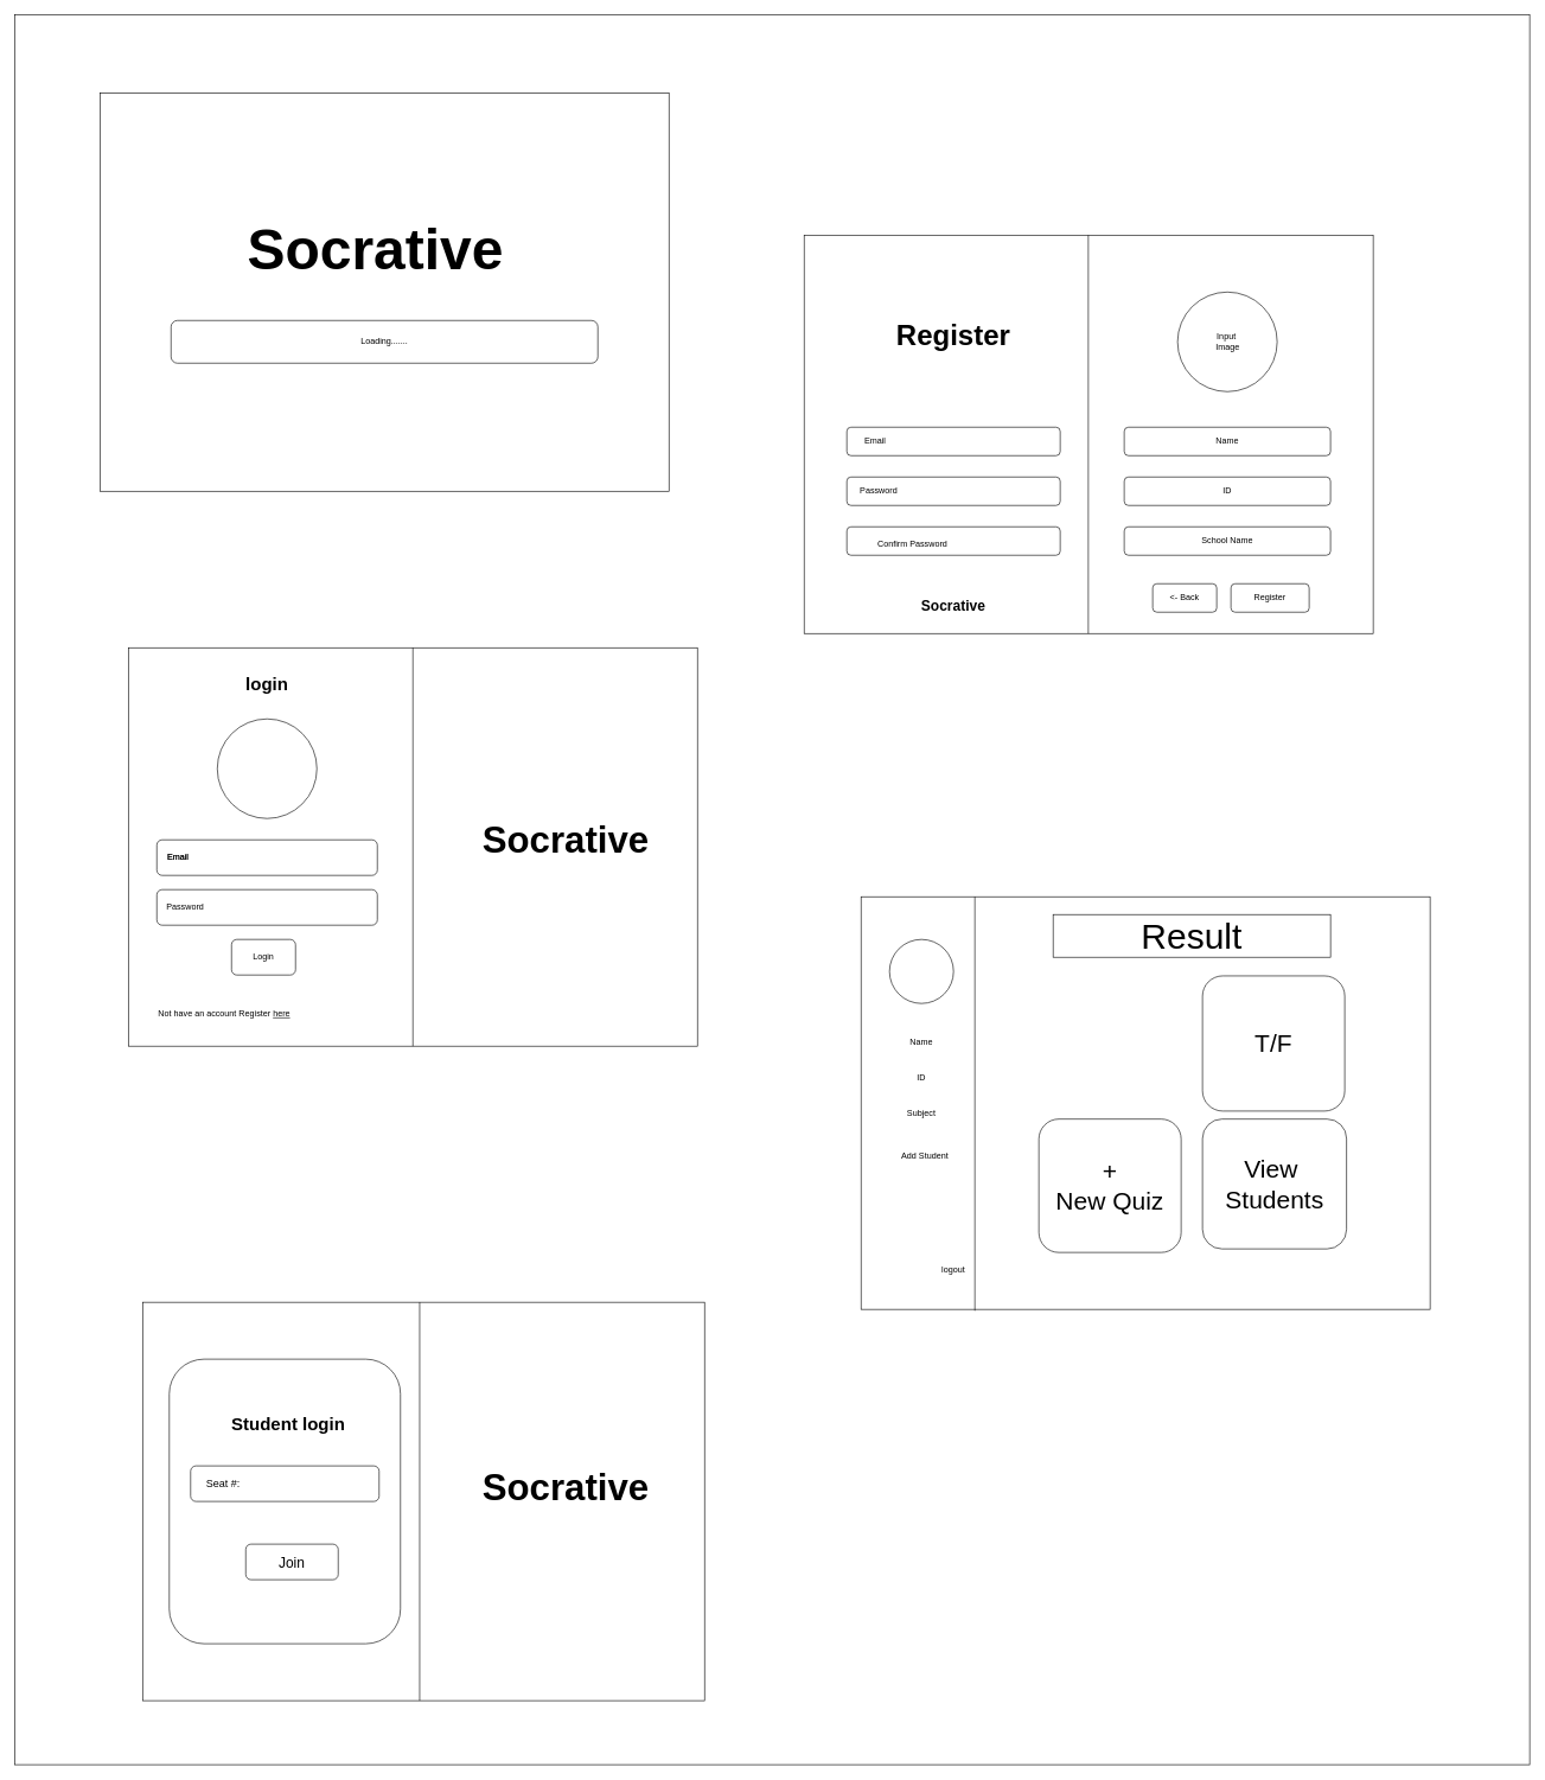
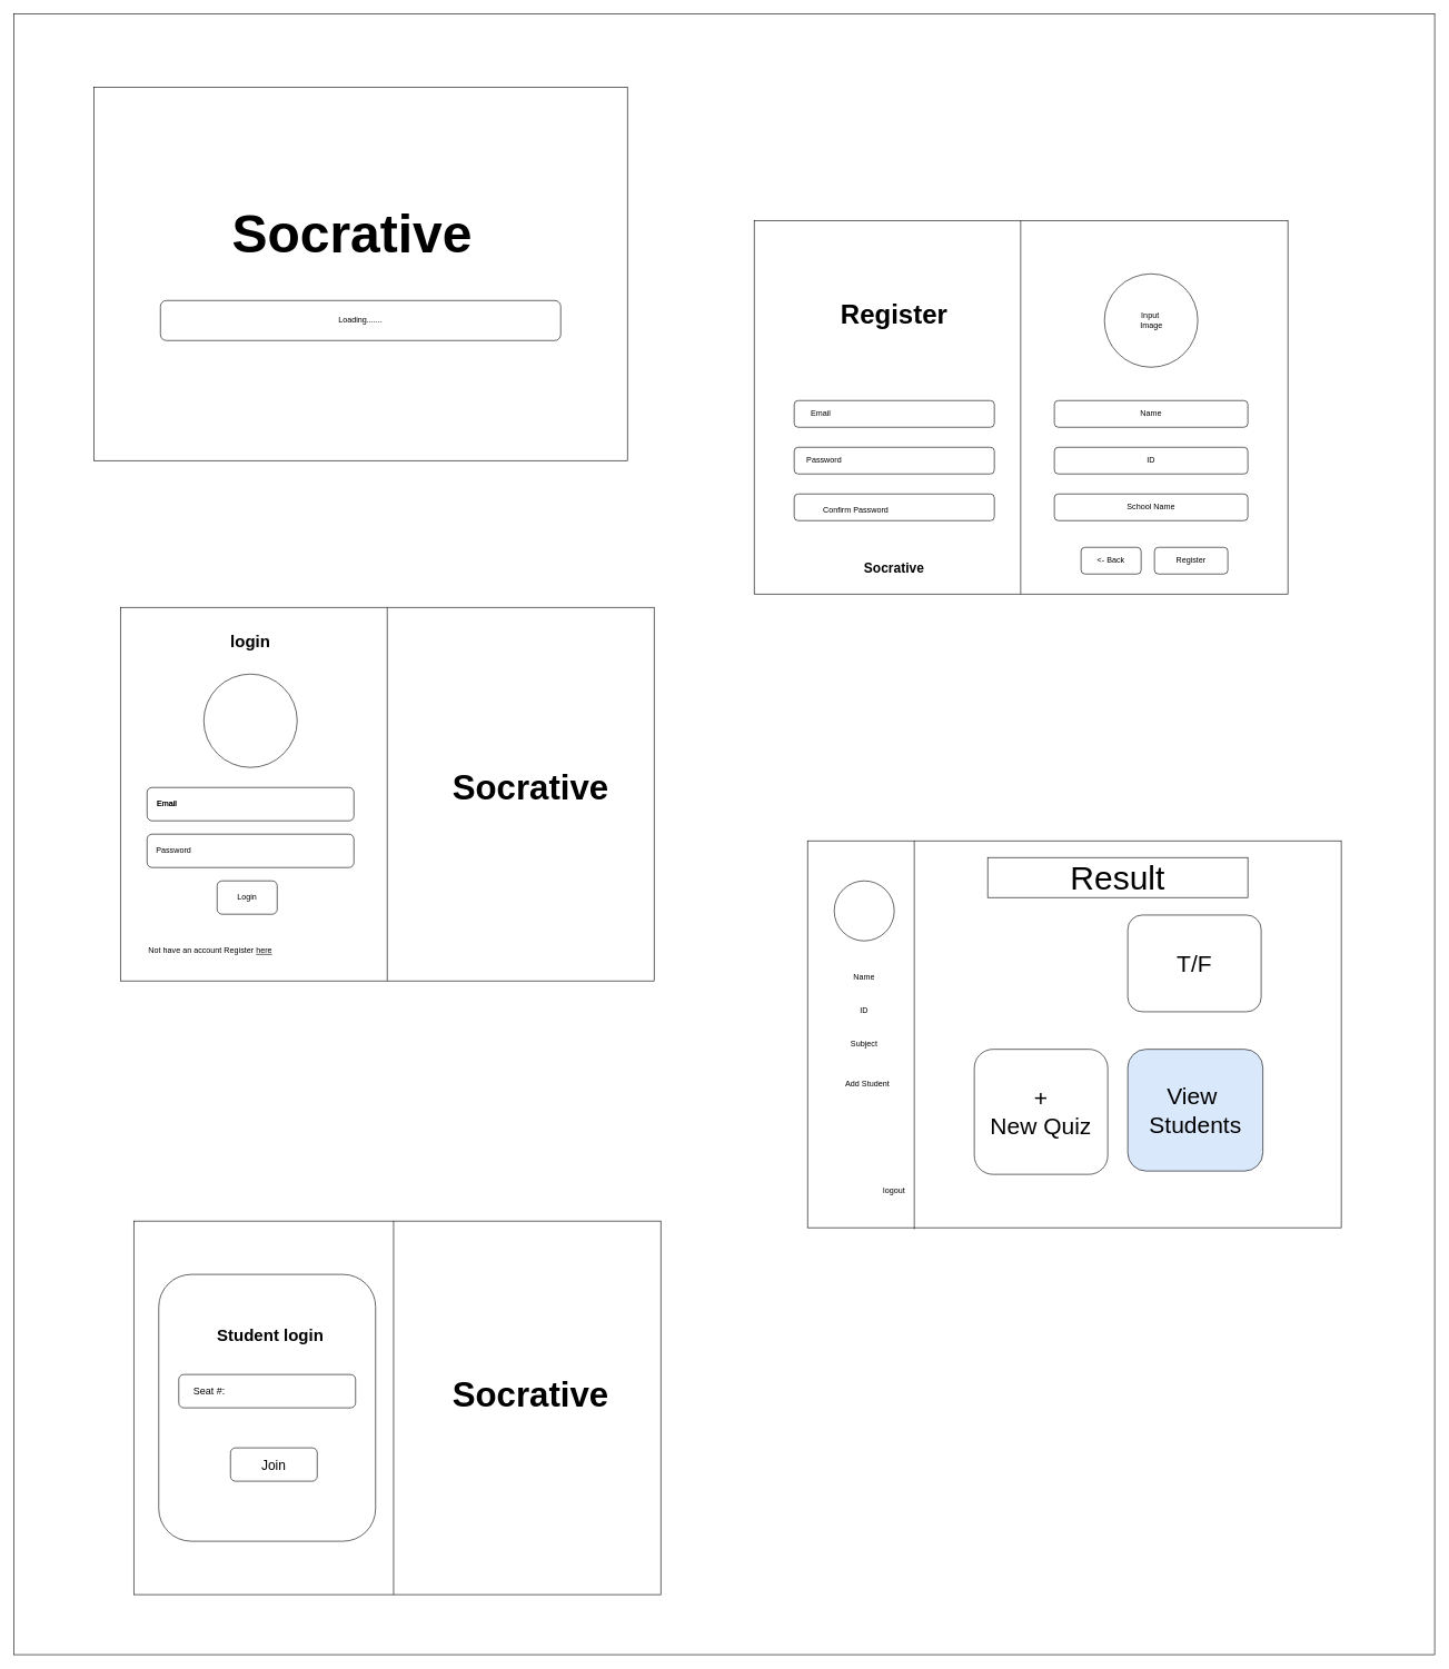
  <mxCell id="0" />
  <mxCell id="1" parent="0" />
  <mxCell id="2" value="" style="rounded=0;whiteSpace=wrap;html=1;" vertex="1" parent="1"><mxGeometry x="20" y="20" width="2130" height="2460" as="geometry" /></mxCell>
  <mxCell id="3" value="" style="rounded=0;whiteSpace=wrap;html=1;" parent="1" vertex="1"><mxGeometry x="180" y="910" width="800" height="560" as="geometry" /></mxCell>
  <mxCell id="4" value="" style="ellipse;whiteSpace=wrap;html=1;aspect=fixed;" parent="1" vertex="1"><mxGeometry x="305" y="1010" width="140" height="140" as="geometry" /></mxCell>
  <mxCell id="5" value="" style="endArrow=none;html=1;exitX=0.5;exitY=0;exitDx=0;exitDy=0;entryX=0.5;entryY=1;entryDx=0;entryDy=0;" parent="1" source="3" target="3" edge="1"><mxGeometry width="50" height="50" relative="1" as="geometry"><mxPoint x="580" y="920" as="sourcePoint" /><mxPoint x="580" y="1460" as="targetPoint" /></mxGeometry></mxCell>
  <mxCell id="6" value="" style="rounded=1;whiteSpace=wrap;html=1;" parent="1" vertex="1"><mxGeometry x="220" y="1180" width="310" height="50" as="geometry" /></mxCell>
  <mxCell id="7" value="" style="rounded=1;whiteSpace=wrap;html=1;" parent="1" vertex="1"><mxGeometry x="220" y="1250" width="310" height="50" as="geometry" /></mxCell>
  <mxCell id="8" value="&lt;font style=&quot;font-size: 25px&quot;&gt;&lt;b&gt;login&lt;/b&gt;&lt;/font&gt;" style="text;html=1;strokeColor=none;fillColor=none;align=center;verticalAlign=middle;whiteSpace=wrap;rounded=0;" parent="1" vertex="1"><mxGeometry x="330" y="930" width="90" height="60" as="geometry" /></mxCell>
  <mxCell id="9" value="&lt;font style=&quot;font-size: 52px&quot;&gt;&lt;b&gt;Socrative&lt;/b&gt;&lt;/font&gt;" style="text;html=1;strokeColor=none;fillColor=none;align=center;verticalAlign=middle;whiteSpace=wrap;rounded=0;" parent="1" vertex="1"><mxGeometry x="630" y="950" width="330" height="460" as="geometry" /></mxCell>
  <mxCell id="10" value="Email" style="text;html=1;strokeColor=none;fillColor=none;align=center;verticalAlign=middle;whiteSpace=wrap;rounded=0;" parent="1" vertex="1"><mxGeometry x="230" y="1195" width="40" height="20" as="geometry" /></mxCell>
  <mxCell id="11" value="Password" style="text;html=1;strokeColor=none;fillColor=none;align=center;verticalAlign=middle;whiteSpace=wrap;rounded=0;" parent="1" vertex="1"><mxGeometry x="240" y="1265" width="40" height="20" as="geometry" /></mxCell>
  <mxCell id="12" value="" style="rounded=0;whiteSpace=wrap;html=1;" parent="1" vertex="1"><mxGeometry x="1210" y="1260" width="800" height="580" as="geometry" /></mxCell>
  <mxCell id="13" value="" style="ellipse;whiteSpace=wrap;html=1;aspect=fixed;" parent="1" vertex="1"><mxGeometry x="1250" y="1320" width="90" height="90" as="geometry" /></mxCell>
  <mxCell id="14" value="" style="endArrow=none;html=1;" parent="1" edge="1"><mxGeometry width="50" height="50" relative="1" as="geometry"><mxPoint x="1370" y="1842" as="sourcePoint" /><mxPoint x="1370" y="1260" as="targetPoint" /><Array as="points" /></mxGeometry></mxCell>
- <mxCell id="15" value="&lt;font style=&quot;font-size: 35px&quot;&gt;T/F&lt;/font&gt;" style="rounded=1;whiteSpace=wrap;html=1;" parent="1" vertex="1"><mxGeometry x="1690" y="1371.25" width="200" height="190" as="geometry" /></mxCell>
+ <mxCell id="15" value="&lt;font style=&quot;font-size: 35px&quot;&gt;T/F&lt;/font&gt;" style="rounded=1;whiteSpace=wrap;html=1;" parent="1" vertex="1"><mxGeometry x="1690" y="1371.25" width="200" height="145" as="geometry" /></mxCell>
  <mxCell id="16" value="Name" style="text;html=1;strokeColor=none;fillColor=none;align=center;verticalAlign=middle;whiteSpace=wrap;rounded=0;" parent="1" vertex="1"><mxGeometry x="1240" y="1440" width="110" height="50" as="geometry" /></mxCell>
  <mxCell id="17" value="ID" style="text;html=1;strokeColor=none;fillColor=none;align=center;verticalAlign=middle;whiteSpace=wrap;rounded=0;" parent="1" vertex="1"><mxGeometry x="1240" y="1490" width="110" height="50" as="geometry" /></mxCell>
  <mxCell id="18" value="Subject" style="text;html=1;strokeColor=none;fillColor=none;align=center;verticalAlign=middle;whiteSpace=wrap;rounded=0;" parent="1" vertex="1"><mxGeometry x="1240" y="1540" width="110" height="50" as="geometry" /></mxCell>
  <mxCell id="19" value="logout" style="text;html=1;strokeColor=none;fillColor=none;align=center;verticalAlign=middle;whiteSpace=wrap;rounded=0;" parent="1" vertex="1"><mxGeometry x="1285" y="1760" width="110" height="50" as="geometry" /></mxCell>
  <mxCell id="20" value="" style="rounded=0;whiteSpace=wrap;html=1;" parent="1" vertex="1"><mxGeometry x="1130" y="330" width="800" height="560" as="geometry" /></mxCell>
  <mxCell id="21" value="" style="endArrow=none;html=1;exitX=0.5;exitY=0;exitDx=0;exitDy=0;entryX=0.5;entryY=1;entryDx=0;entryDy=0;" parent="1" edge="1"><mxGeometry width="50" height="50" relative="1" as="geometry"><mxPoint x="1529.5" y="330" as="sourcePoint" /><mxPoint x="1529.5" y="890" as="targetPoint" /></mxGeometry></mxCell>
  <mxCell id="22" value="&lt;font style=&quot;font-size: 40px&quot;&gt;&lt;b&gt;Register&lt;/b&gt;&lt;/font&gt;" style="text;html=1;strokeColor=none;fillColor=none;align=center;verticalAlign=middle;whiteSpace=wrap;rounded=0;" parent="1" vertex="1"><mxGeometry x="1320" y="460" width="40" height="20" as="geometry" /></mxCell>
  <mxCell id="23" value="" style="ellipse;whiteSpace=wrap;html=1;aspect=fixed;" parent="1" vertex="1"><mxGeometry x="1655" y="410" width="140" height="140" as="geometry" /></mxCell>
  <mxCell id="24" value="Input&amp;nbsp;&lt;br&gt;Image" style="text;html=1;strokeColor=none;fillColor=none;align=center;verticalAlign=middle;whiteSpace=wrap;rounded=0;" parent="1" vertex="1"><mxGeometry x="1692.5" y="445" width="65" height="70" as="geometry" /></mxCell>
  <mxCell id="25" value="" style="rounded=1;whiteSpace=wrap;html=1;" parent="1" vertex="1"><mxGeometry x="1190" y="600" width="300" height="40" as="geometry" /></mxCell>
  <mxCell id="26" value="" style="rounded=1;whiteSpace=wrap;html=1;" parent="1" vertex="1"><mxGeometry x="1190" y="670" width="300" height="40" as="geometry" /></mxCell>
  <mxCell id="27" value="" style="rounded=1;whiteSpace=wrap;html=1;" parent="1" vertex="1"><mxGeometry x="1190" y="740" width="300" height="40" as="geometry" /></mxCell>
  <mxCell id="28" value="Register" style="rounded=1;whiteSpace=wrap;html=1;" parent="1" vertex="1"><mxGeometry x="1730" y="820" width="110" height="40" as="geometry" /></mxCell>
  <mxCell id="29" value="Email" style="text;html=1;strokeColor=none;fillColor=none;align=center;verticalAlign=middle;whiteSpace=wrap;rounded=0;" parent="1" vertex="1"><mxGeometry x="230" y="1195" width="40" height="20" as="geometry" /></mxCell>
  <mxCell id="30" value="Email" style="text;html=1;strokeColor=none;fillColor=none;align=center;verticalAlign=middle;whiteSpace=wrap;rounded=0;" parent="1" vertex="1"><mxGeometry x="1210" y="610" width="40" height="20" as="geometry" /></mxCell>
  <mxCell id="31" value="Password" style="text;html=1;strokeColor=none;fillColor=none;align=center;verticalAlign=middle;whiteSpace=wrap;rounded=0;" parent="1" vertex="1"><mxGeometry x="1215" y="680" width="40" height="20" as="geometry" /></mxCell>
  <mxCell id="32" value="Confirm Password" style="text;html=1;strokeColor=none;fillColor=none;align=center;verticalAlign=middle;whiteSpace=wrap;rounded=0;" parent="1" vertex="1"><mxGeometry x="1230" y="755" width="105" height="20" as="geometry" /></mxCell>
  <mxCell id="33" value="" style="rounded=0;whiteSpace=wrap;html=1;" parent="1" vertex="1"><mxGeometry x="140" y="130" width="800" height="560" as="geometry" /></mxCell>
  <mxCell id="34" value="&lt;font size=&quot;1&quot;&gt;&lt;b style=&quot;font-size: 80px&quot;&gt;Socrative&lt;/b&gt;&lt;/font&gt;" style="text;html=1;strokeColor=none;fillColor=none;align=center;verticalAlign=middle;whiteSpace=wrap;rounded=0;" parent="1" vertex="1"><mxGeometry x="240" y="130" width="575" height="440" as="geometry" /></mxCell>
  <mxCell id="35" value="Loading......." style="rounded=1;whiteSpace=wrap;html=1;" parent="1" vertex="1"><mxGeometry x="240" y="450" width="600" height="60" as="geometry" /></mxCell>
  <mxCell id="36" value="Login" style="rounded=1;whiteSpace=wrap;html=1;" parent="1" vertex="1"><mxGeometry x="325" y="1320" width="90" height="50" as="geometry" /></mxCell>
  <mxCell id="37" value="Not have an account Register &lt;u&gt;here&lt;/u&gt;" style="text;html=1;strokeColor=none;fillColor=none;align=center;verticalAlign=middle;whiteSpace=wrap;rounded=0;" parent="1" vertex="1"><mxGeometry y="1410" width="290" height="30" as="geometry" x="170" /></mxCell>
  <mxCell id="38" value="Name" style="rounded=1;whiteSpace=wrap;html=1;" parent="1" vertex="1"><mxGeometry x="1580" y="600" width="290" height="40" as="geometry" /></mxCell>
  <mxCell id="39" value="ID" style="rounded=1;whiteSpace=wrap;html=1;" parent="1" vertex="1"><mxGeometry x="1580" y="670" width="290" height="40" as="geometry" /></mxCell>
  <mxCell id="40" value="School Name" style="rounded=1;whiteSpace=wrap;html=1;" parent="1" vertex="1"><mxGeometry x="1580" y="740" width="290" height="40" as="geometry" /></mxCell>
  <mxCell id="41" value="&amp;lt;- Back" style="rounded=1;whiteSpace=wrap;html=1;" parent="1" vertex="1"><mxGeometry x="1620" y="820" width="90" height="40" as="geometry" /></mxCell>
  <mxCell id="42" value="Add Student" style="text;html=1;strokeColor=none;fillColor=none;align=center;verticalAlign=middle;whiteSpace=wrap;rounded=0;" parent="1" vertex="1"><mxGeometry x="1245" y="1600" width="110" height="50" as="geometry" /></mxCell>
  <mxCell id="43" value="&lt;font size=&quot;1&quot;&gt;&lt;b style=&quot;font-size: 20px&quot;&gt;Socrative&lt;/b&gt;&lt;/font&gt;" style="text;html=1;strokeColor=none;fillColor=none;align=center;verticalAlign=middle;whiteSpace=wrap;rounded=0;" parent="1" vertex="1"><mxGeometry x="1221.25" y="820" width="237.5" height="60" as="geometry" /></mxCell>
  <mxCell id="44" value="&lt;font style=&quot;font-size: 35px&quot;&gt;+&lt;br&gt;New Quiz&lt;br&gt;&lt;/font&gt;" style="rounded=1;whiteSpace=wrap;html=1;" parent="1" vertex="1"><mxGeometry x="1460" y="1572.5" width="200" height="187.5" as="geometry" /></mxCell>
- <mxCell id="45" value="&lt;font style=&quot;font-size: 35px&quot;&gt;View&amp;nbsp;&lt;br&gt;Students&lt;/font&gt;" style="rounded=1;whiteSpace=wrap;html=1;" parent="1" vertex="1"><mxGeometry x="1690" y="1572.5" width="202.5" height="182.5" as="geometry" /></mxCell>
+ <mxCell id="45" value="&lt;font style=&quot;font-size: 35px&quot;&gt;View&amp;nbsp;&lt;br&gt;Students&lt;/font&gt;" style="rounded=1;whiteSpace=wrap;html=1;fillColor=#dae8fc;" parent="1" vertex="1"><mxGeometry x="1690" y="1572.5" width="202.5" height="182.5" as="geometry" /></mxCell>
  <mxCell id="46" value="" style="rounded=0;whiteSpace=wrap;html=1;" parent="1" vertex="1"><mxGeometry x="200" y="1830" width="790" height="560" as="geometry" /></mxCell>
  <mxCell id="47" value="" style="endArrow=none;html=1;exitX=0.5;exitY=0;exitDx=0;exitDy=0;entryX=0.5;entryY=1;entryDx=0;entryDy=0;" parent="1" edge="1"><mxGeometry width="50" height="50" relative="1" as="geometry"><mxPoint x="589.5" y="1830" as="sourcePoint" /><mxPoint x="589.5" y="2390" as="targetPoint" /></mxGeometry></mxCell>
  <mxCell id="48" value="&lt;font style=&quot;font-size: 52px&quot;&gt;&lt;b&gt;Socrative&lt;/b&gt;&lt;/font&gt;" style="text;html=1;strokeColor=none;fillColor=none;align=center;verticalAlign=middle;whiteSpace=wrap;rounded=0;" parent="1" vertex="1"><mxGeometry x="630" y="1860" width="330" height="460" as="geometry" /></mxCell>
  <mxCell id="49" value="" style="rounded=1;whiteSpace=wrap;html=1;" parent="1" vertex="1"><mxGeometry x="237.5" y="1910" width="325" height="400" as="geometry" /></mxCell>
  <mxCell id="50" value="&lt;font style=&quot;font-size: 25px&quot;&gt;&lt;b&gt;Student login&lt;/b&gt;&lt;/font&gt;" style="text;html=1;strokeColor=none;fillColor=none;align=center;verticalAlign=middle;whiteSpace=wrap;rounded=0;" parent="1" vertex="1"><mxGeometry x="310" y="1960" width="190" height="80" as="geometry" /></mxCell>
  <mxCell id="51" value="" style="rounded=1;whiteSpace=wrap;html=1;" parent="1" vertex="1"><mxGeometry x="267.5" y="2060" width="265" height="50" as="geometry" /></mxCell>
  <mxCell id="52" value="&lt;font style=&quot;font-size: 15px&quot;&gt;Seat #:&lt;/font&gt;" style="text;html=1;strokeColor=none;fillColor=none;align=center;verticalAlign=middle;whiteSpace=wrap;rounded=0;" parent="1" vertex="1"><mxGeometry x="281.25" y="2075" width="65" height="20" as="geometry" /></mxCell>
  <mxCell id="53" value="&lt;font style=&quot;font-size: 20px&quot;&gt;Join&lt;/font&gt;" style="rounded=1;whiteSpace=wrap;html=1;" parent="1" vertex="1"><mxGeometry x="345" y="2170" width="130" height="50" as="geometry" /></mxCell>
  <mxCell id="54" value="&lt;font style=&quot;font-size: 50px&quot;&gt;Result&lt;/font&gt;" style="rounded=0;whiteSpace=wrap;html=1;" vertex="1" parent="1"><mxGeometry x="1480" y="1285" width="390" height="60" as="geometry" /></mxCell>
